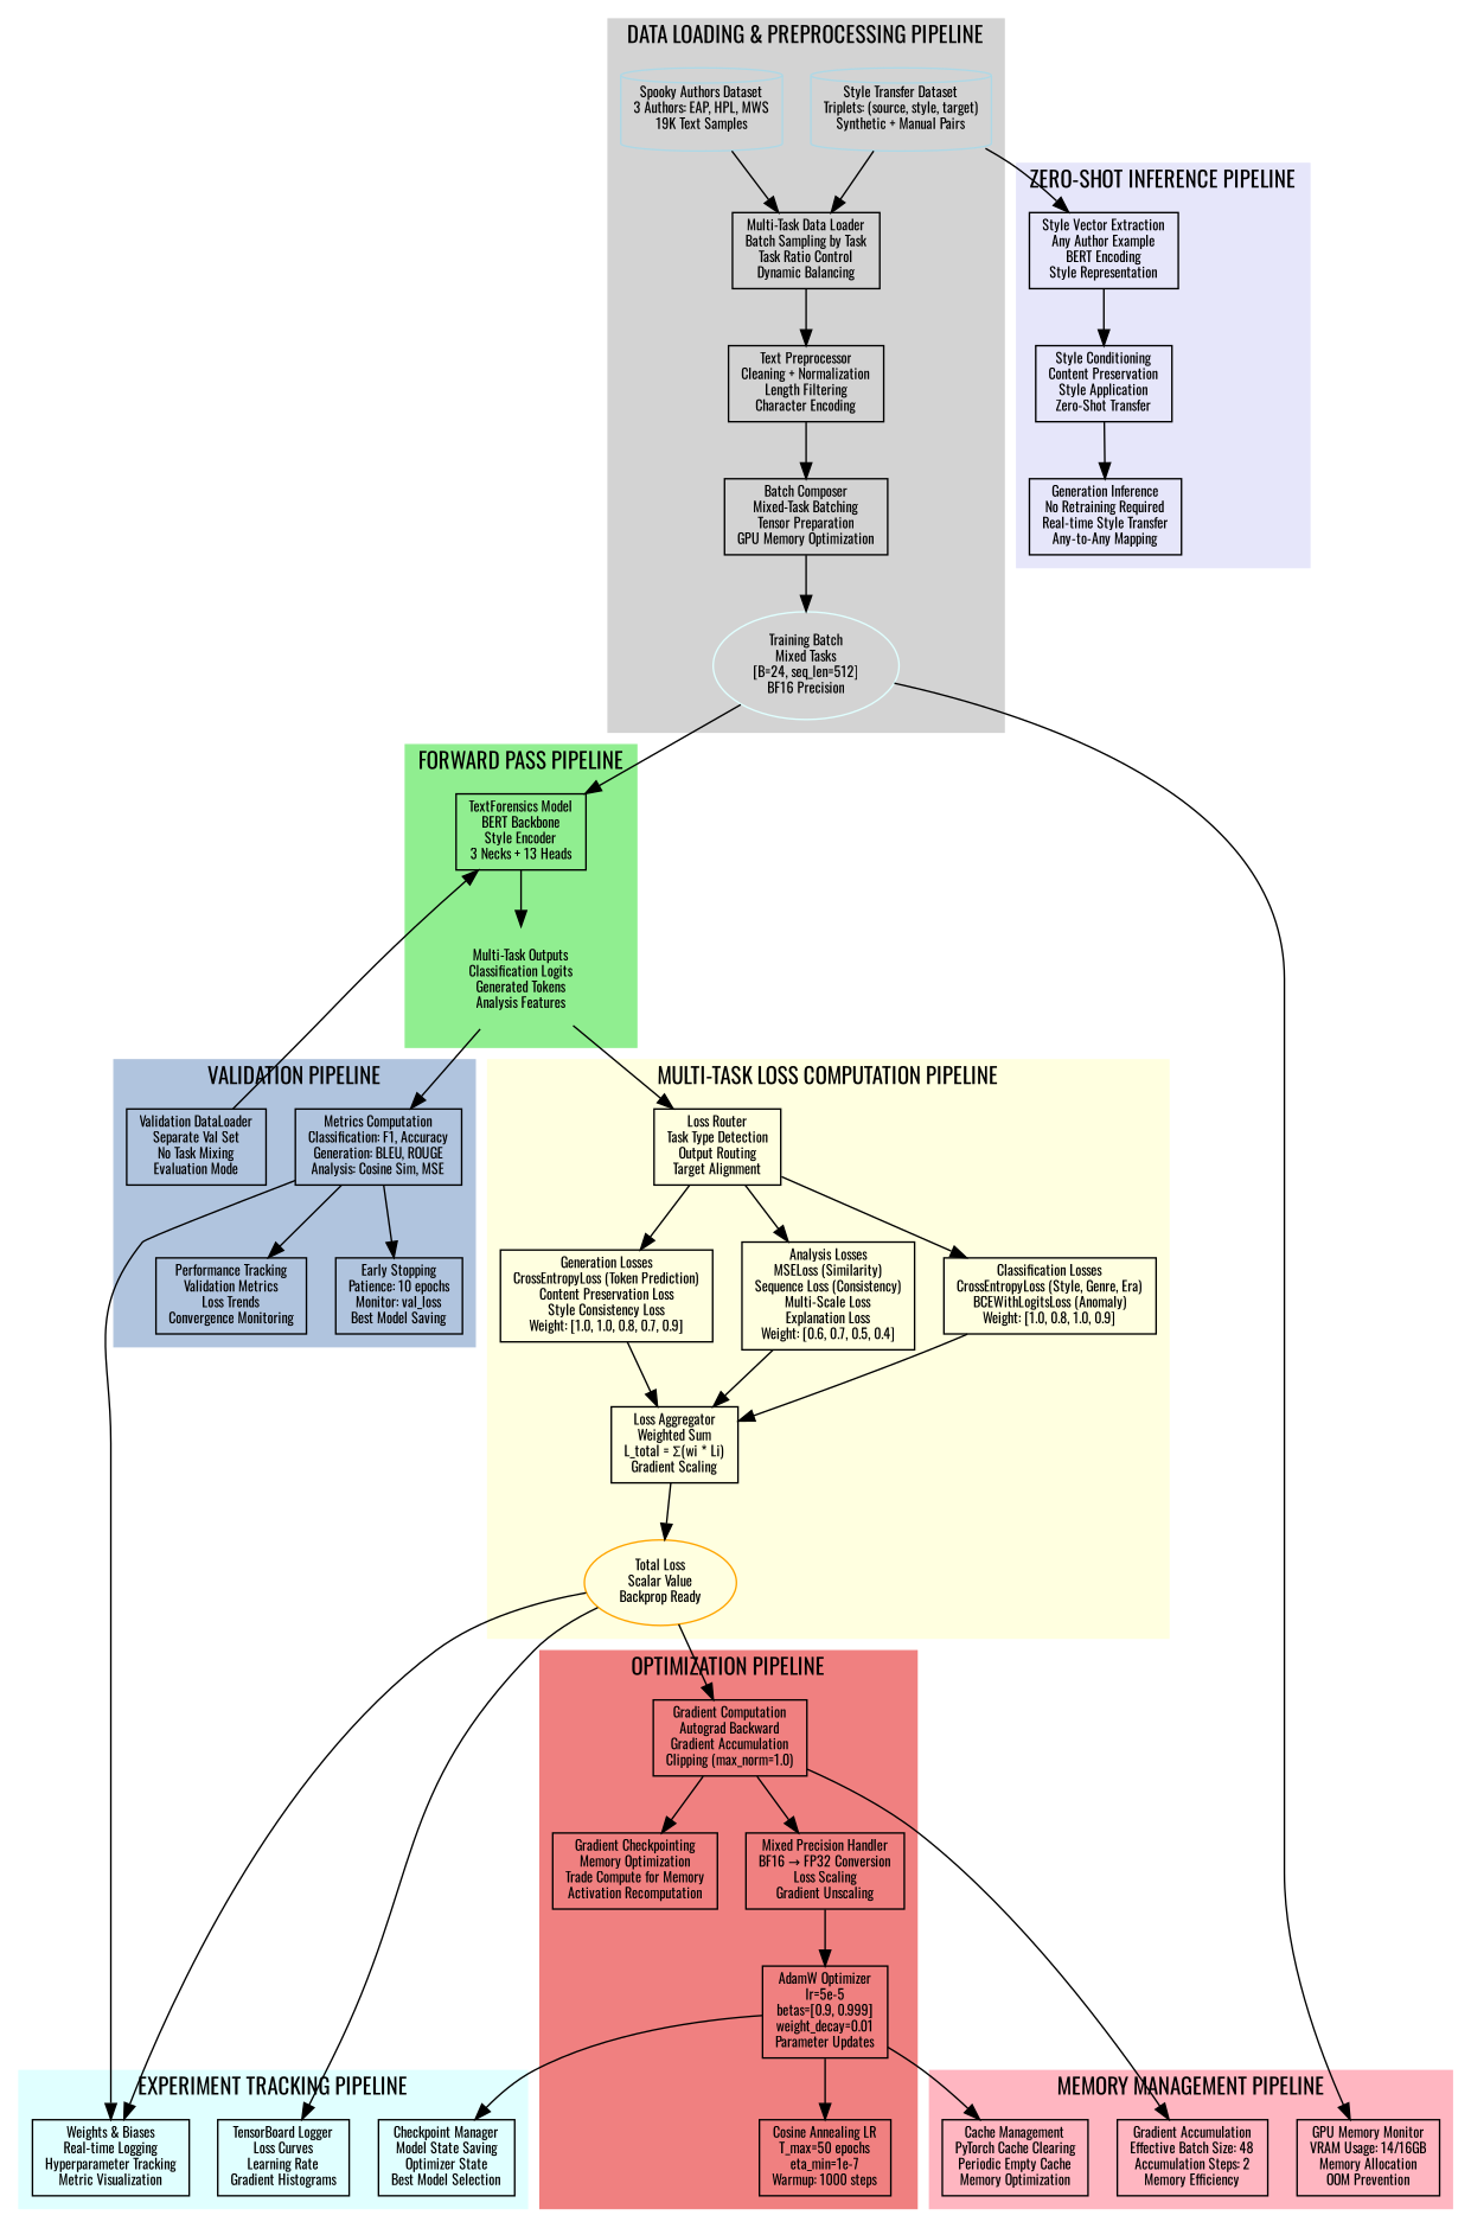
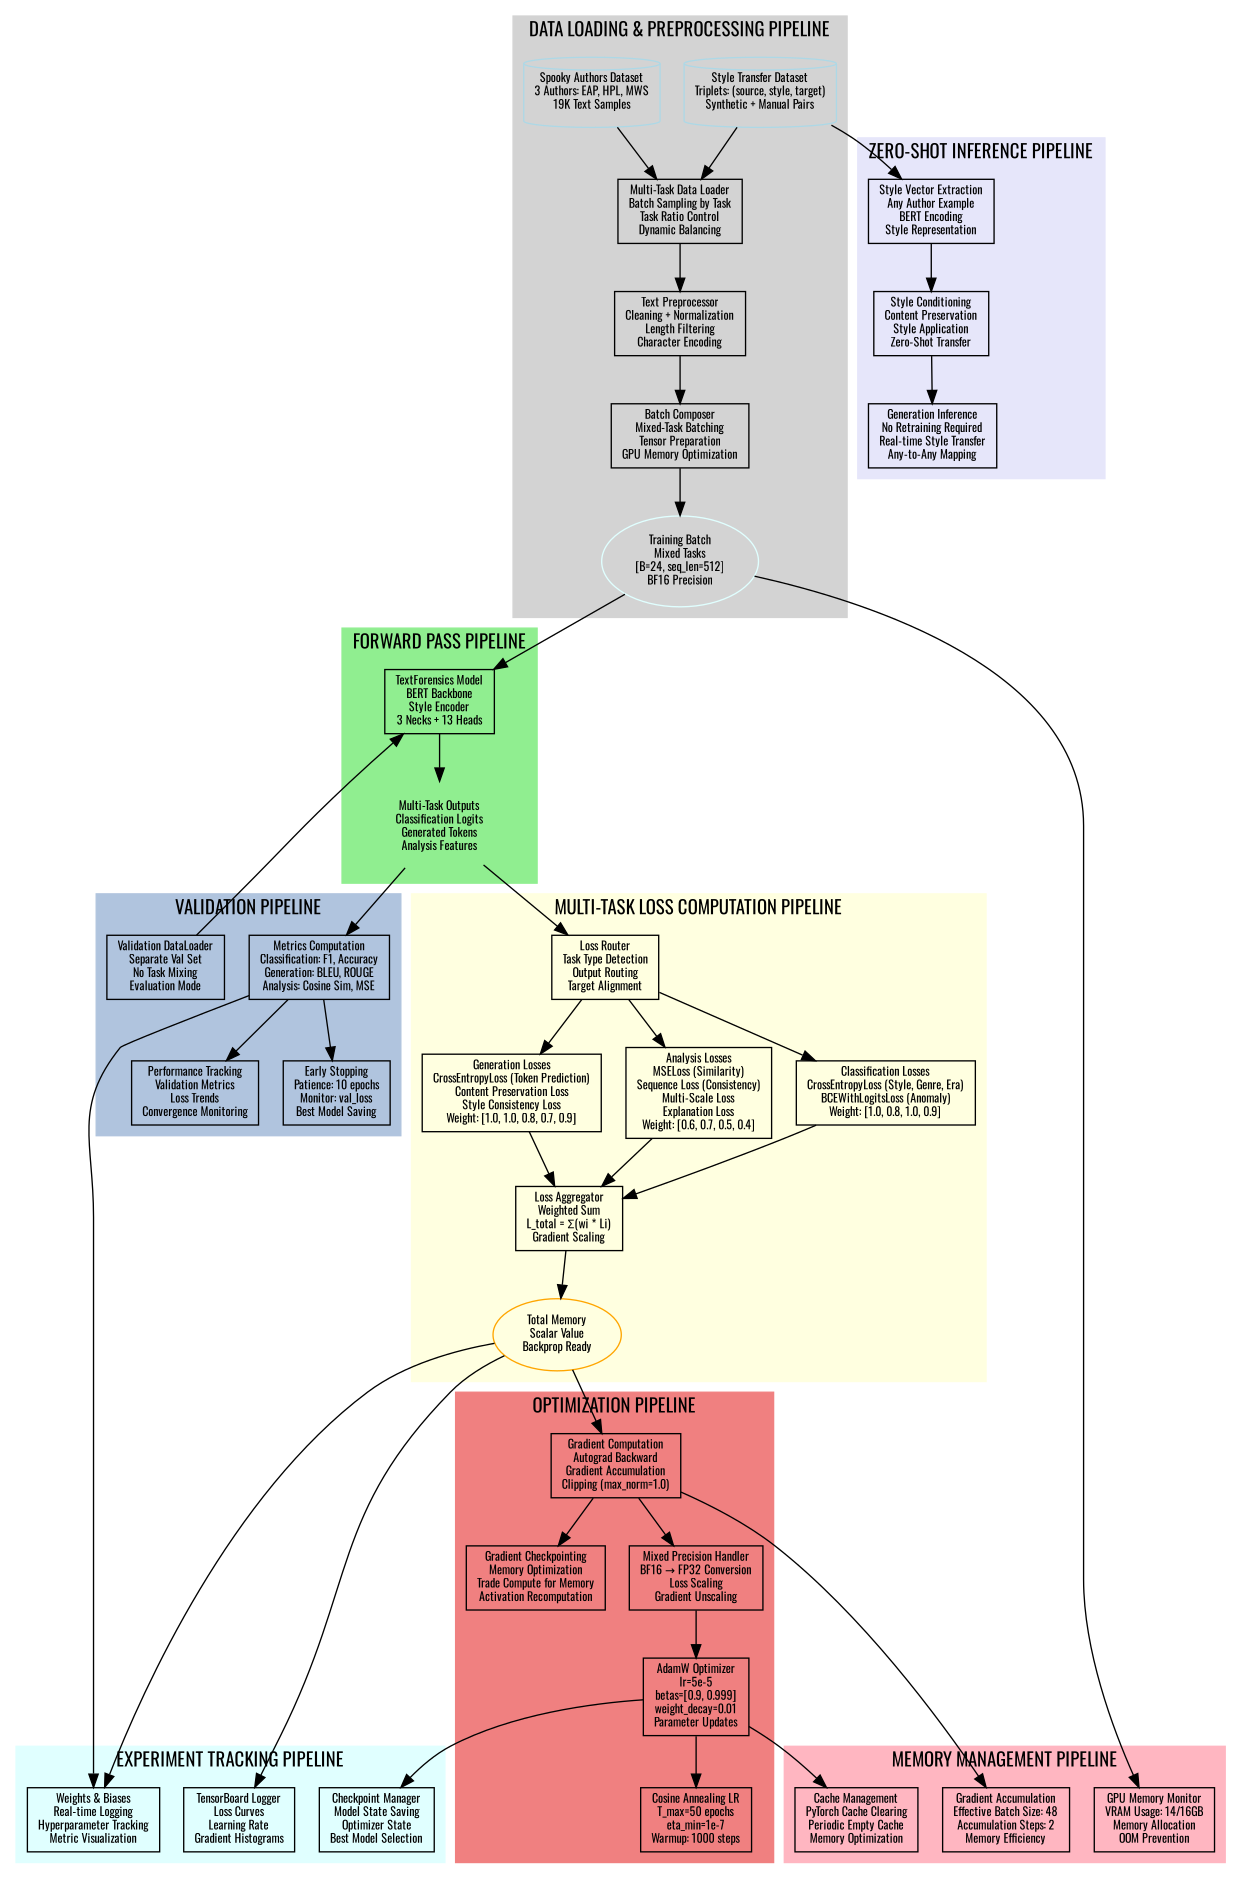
  digraph {
    rankdir=TB
    fontname=Oswald
    node [fontname=Oswald fontsize=9 shape=box]
    edge [fontname=Oswald fontsize=8]
    n1 [color=lightblue label="Spooky Authors Dataset\n3 Authors: EAP, HPL, MWS\n19K Text Samples" shape=cylinder]
    n2 [color=lightblue label="Style Transfer Dataset\nTriplets: (source, style, target)\nSynthetic + Manual Pairs" shape=cylinder]
    n3 [label="Multi-Task Data Loader\nBatch Sampling by Task\nTask Ratio Control\nDynamic Balancing"]
    n4 [label="Text Preprocessor\nCleaning + Normalization\nLength Filtering\nCharacter Encoding"]
    n5 [label="Batch Composer\nMixed-Task Batching\nTensor Preparation\nGPU Memory Optimization"]
    n6 [color=lightcyan label="Training Batch\nMixed Tasks\n[B=24, seq_len=512]\nBF16 Precision" shape=ellipse]
    n7 [label="TextForensics Model\nBERT Backbone\nStyle Encoder\n3 Necks + 13 Heads"]
    n8 [color=lightgreen label="Multi-Task Outputs\nClassification Logits\nGenerated Tokens\nAnalysis Features" shape=ellipse]
    n9 [label="Loss Router\nTask Type Detection\nOutput Routing\nTarget Alignment"]
    n10 [label="Classification Losses\nCrossEntropyLoss (Style, Genre, Era)\nBCEWithLogitsLoss (Anomaly)\nWeight: [1.0, 0.8, 1.0, 0.9]"]
    n11 [label="Generation Losses\nCrossEntropyLoss (Token Prediction)\nContent Preservation Loss\nStyle Consistency Loss\nWeight: [1.0, 1.0, 0.8, 0.7, 0.9]"]
    n12 [label="Analysis Losses\nMSELoss (Similarity)\nSequence Loss (Consistency)\nMulti-Scale Loss\nExplanation Loss\nWeight: [0.6, 0.7, 0.5, 0.4]"]
    n13 [label="Loss Aggregator\nWeighted Sum\nL_total = Σ(wi * Li)\nGradient Scaling"]
-   n14 [color=orange label="Total Loss\nScalar Value\nBackprop Ready" shape=ellipse]
+   n14 [color=orange label="Total Memory\nScalar Value\nBackprop Ready" shape=ellipse]
    n15 [label="Gradient Computation\nAutograd Backward\nGradient Accumulation\nClipping (max_norm=1.0)"]
    n16 [label="Mixed Precision Handler\nBF16 → FP32 Conversion\nLoss Scaling\nGradient Unscaling"]
    n17 [label="AdamW Optimizer\nlr=5e-5\nbetas=[0.9, 0.999]\nweight_decay=0.01\nParameter Updates"]
    n18 [label="Cosine Annealing LR\nT_max=50 epochs\neta_min=1e-7\nWarmup: 1000 steps"]
    n19 [label="Gradient Checkpointing\nMemory Optimization\nTrade Compute for Memory\nActivation Recomputation"]
    n20 [label="Validation DataLoader\nSeparate Val Set\nNo Task Mixing\nEvaluation Mode"]
    n21 [label="Metrics Computation\nClassification: F1, Accuracy\nGeneration: BLEU, ROUGE\nAnalysis: Cosine Sim, MSE"]
    n22 [label="Early Stopping\nPatience: 10 epochs\nMonitor: val_loss\nBest Model Saving"]
    n23 [label="Performance Tracking\nValidation Metrics\nLoss Trends\nConvergence Monitoring"]
    n24 [label="GPU Memory Monitor\nVRAM Usage: 14/16GB\nMemory Allocation\nOOM Prevention"]
    n25 [label="Gradient Accumulation\nEffective Batch Size: 48\nAccumulation Steps: 2\nMemory Efficiency"]
    n26 [label="Cache Management\nPyTorch Cache Clearing\nPeriodic Empty Cache\nMemory Optimization"]
    n27 [label="Weights & Biases\nReal-time Logging\nHyperparameter Tracking\nMetric Visualization"]
    n28 [label="Checkpoint Manager\nModel State Saving\nOptimizer State\nBest Model Selection"]
    n29 [label="TensorBoard Logger\nLoss Curves\nLearning Rate\nGradient Histograms"]
    n30 [label="Style Vector Extraction\nAny Author Example\nBERT Encoding\nStyle Representation"]
    n31 [label="Style Conditioning\nContent Preservation\nStyle Application\nZero-Shot Transfer"]
    n32 [label="Generation Inference\nNo Retraining Required\nReal-time Style Transfer\nAny-to-Any Mapping"]
    subgraph cluster_1 {
      color=lightgray
      label="DATA LOADING & PREPROCESSING PIPELINE"
      style=filled
      n1
      n2
      n3
      n4
      n5
      n6
    }
    subgraph cluster_2 {
      color=lightgreen
      label="FORWARD PASS PIPELINE"
      style=filled
      n7
      n8
    }
    subgraph cluster_3 {
      color=lightyellow
      label="MULTI-TASK LOSS COMPUTATION PIPELINE"
      style=filled
      n9
      n10
      n11
      n12
      n13
      n14
    }
    subgraph cluster_4 {
      color=lightcoral
      label="OPTIMIZATION PIPELINE"
      style=filled
      n15
      n16
      n17
      n18
      n19
    }
    subgraph cluster_5 {
      color=lightsteelblue
      label="VALIDATION PIPELINE"
      style=filled
      n20
      n21
      n22
      n23
    }
    subgraph cluster_6 {
      color=lightpink
      label="MEMORY MANAGEMENT PIPELINE"
      style=filled
      n24
      n25
      n26
    }
    subgraph cluster_7 {
      color=lightcyan
      label="EXPERIMENT TRACKING PIPELINE"
      style=filled
      n27
      n28
      n29
    }
    subgraph cluster_8 {
      color=lavender
      label="ZERO-SHOT INFERENCE PIPELINE"
      style=filled
      n30
      n31
      n32
    }
    n1 -> n3
    n2 -> n3
    n2 -> n30
    n3 -> n4
    n4 -> n5
    n5 -> n6
    n6 -> n7
    n6 -> n24
    n7 -> n8
    n8 -> n9
    n8 -> n21
    n9 -> n10
    n9 -> n11
    n9 -> n12
    n10 -> n13
    n11 -> n13
    n12 -> n13
    n13 -> n14
    n14 -> n15
    n14 -> n27
    n14 -> n29
    n15 -> n16
    n15 -> n19
    n15 -> n25
    n16 -> n17
    n17 -> n18
    n17 -> n26
    n17 -> n28
    n20 -> n7
    n21 -> n22
    n21 -> n23
    n21 -> n27
    n30 -> n31
    n31 -> n32
  }
